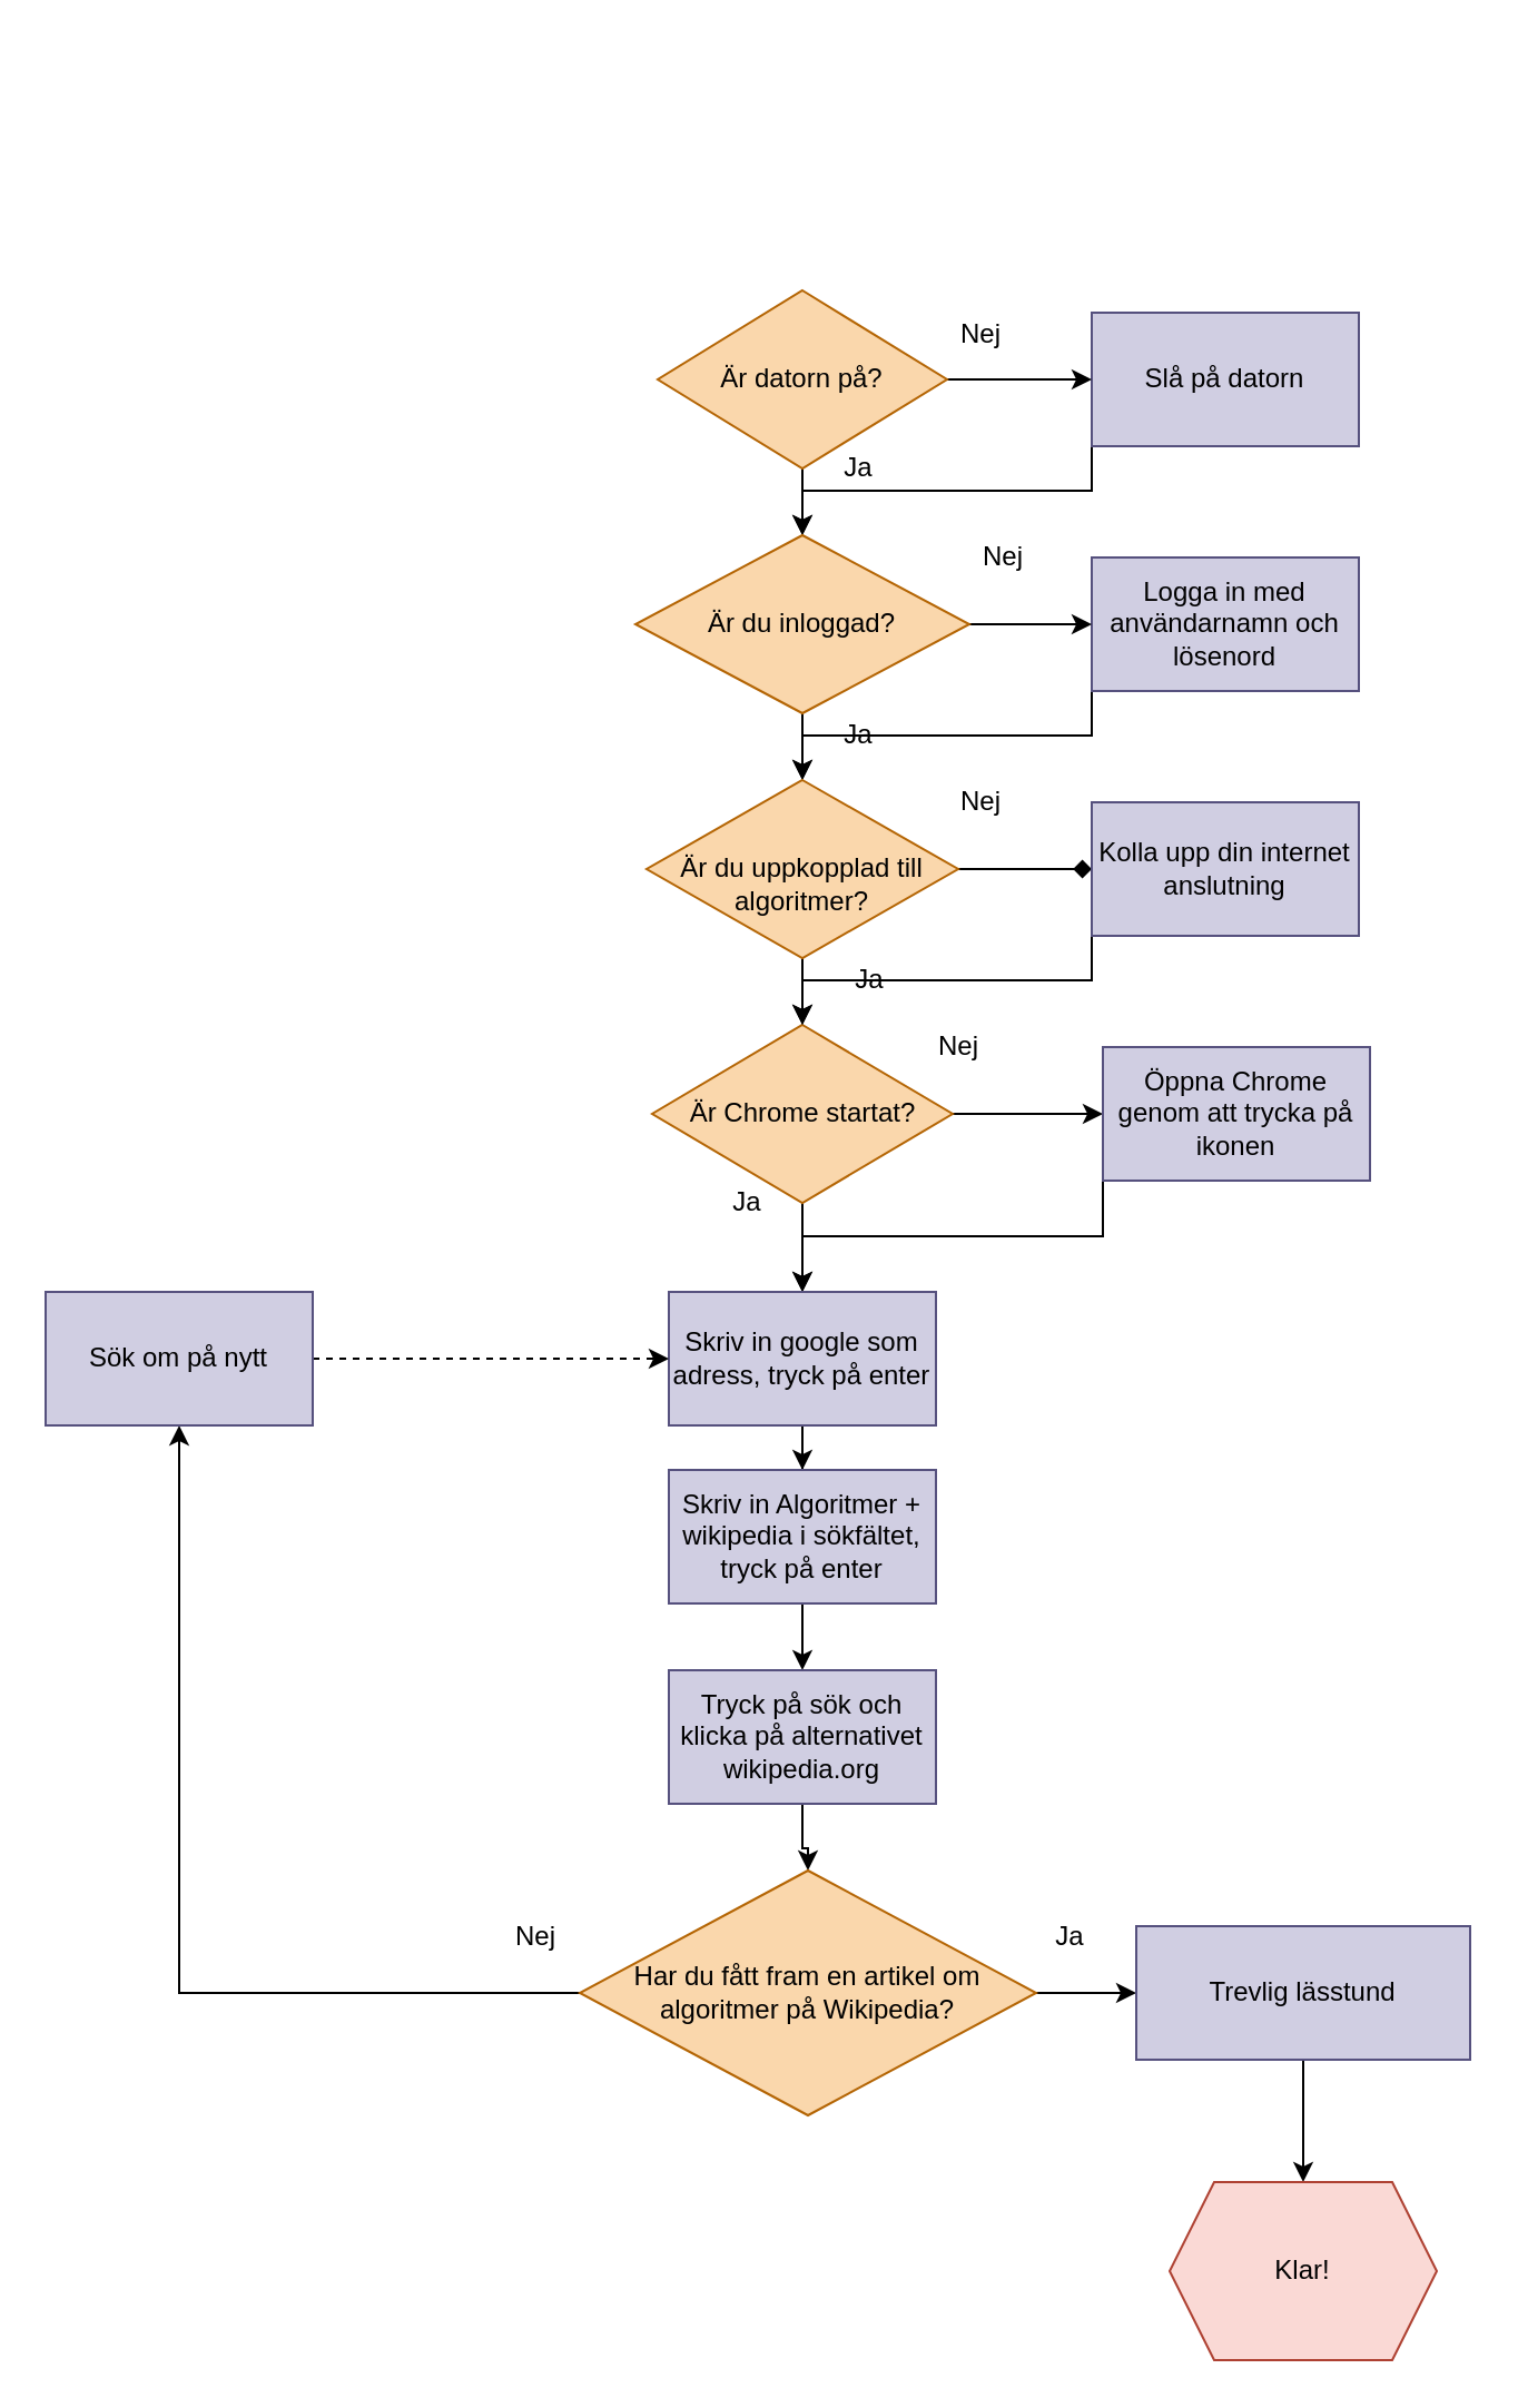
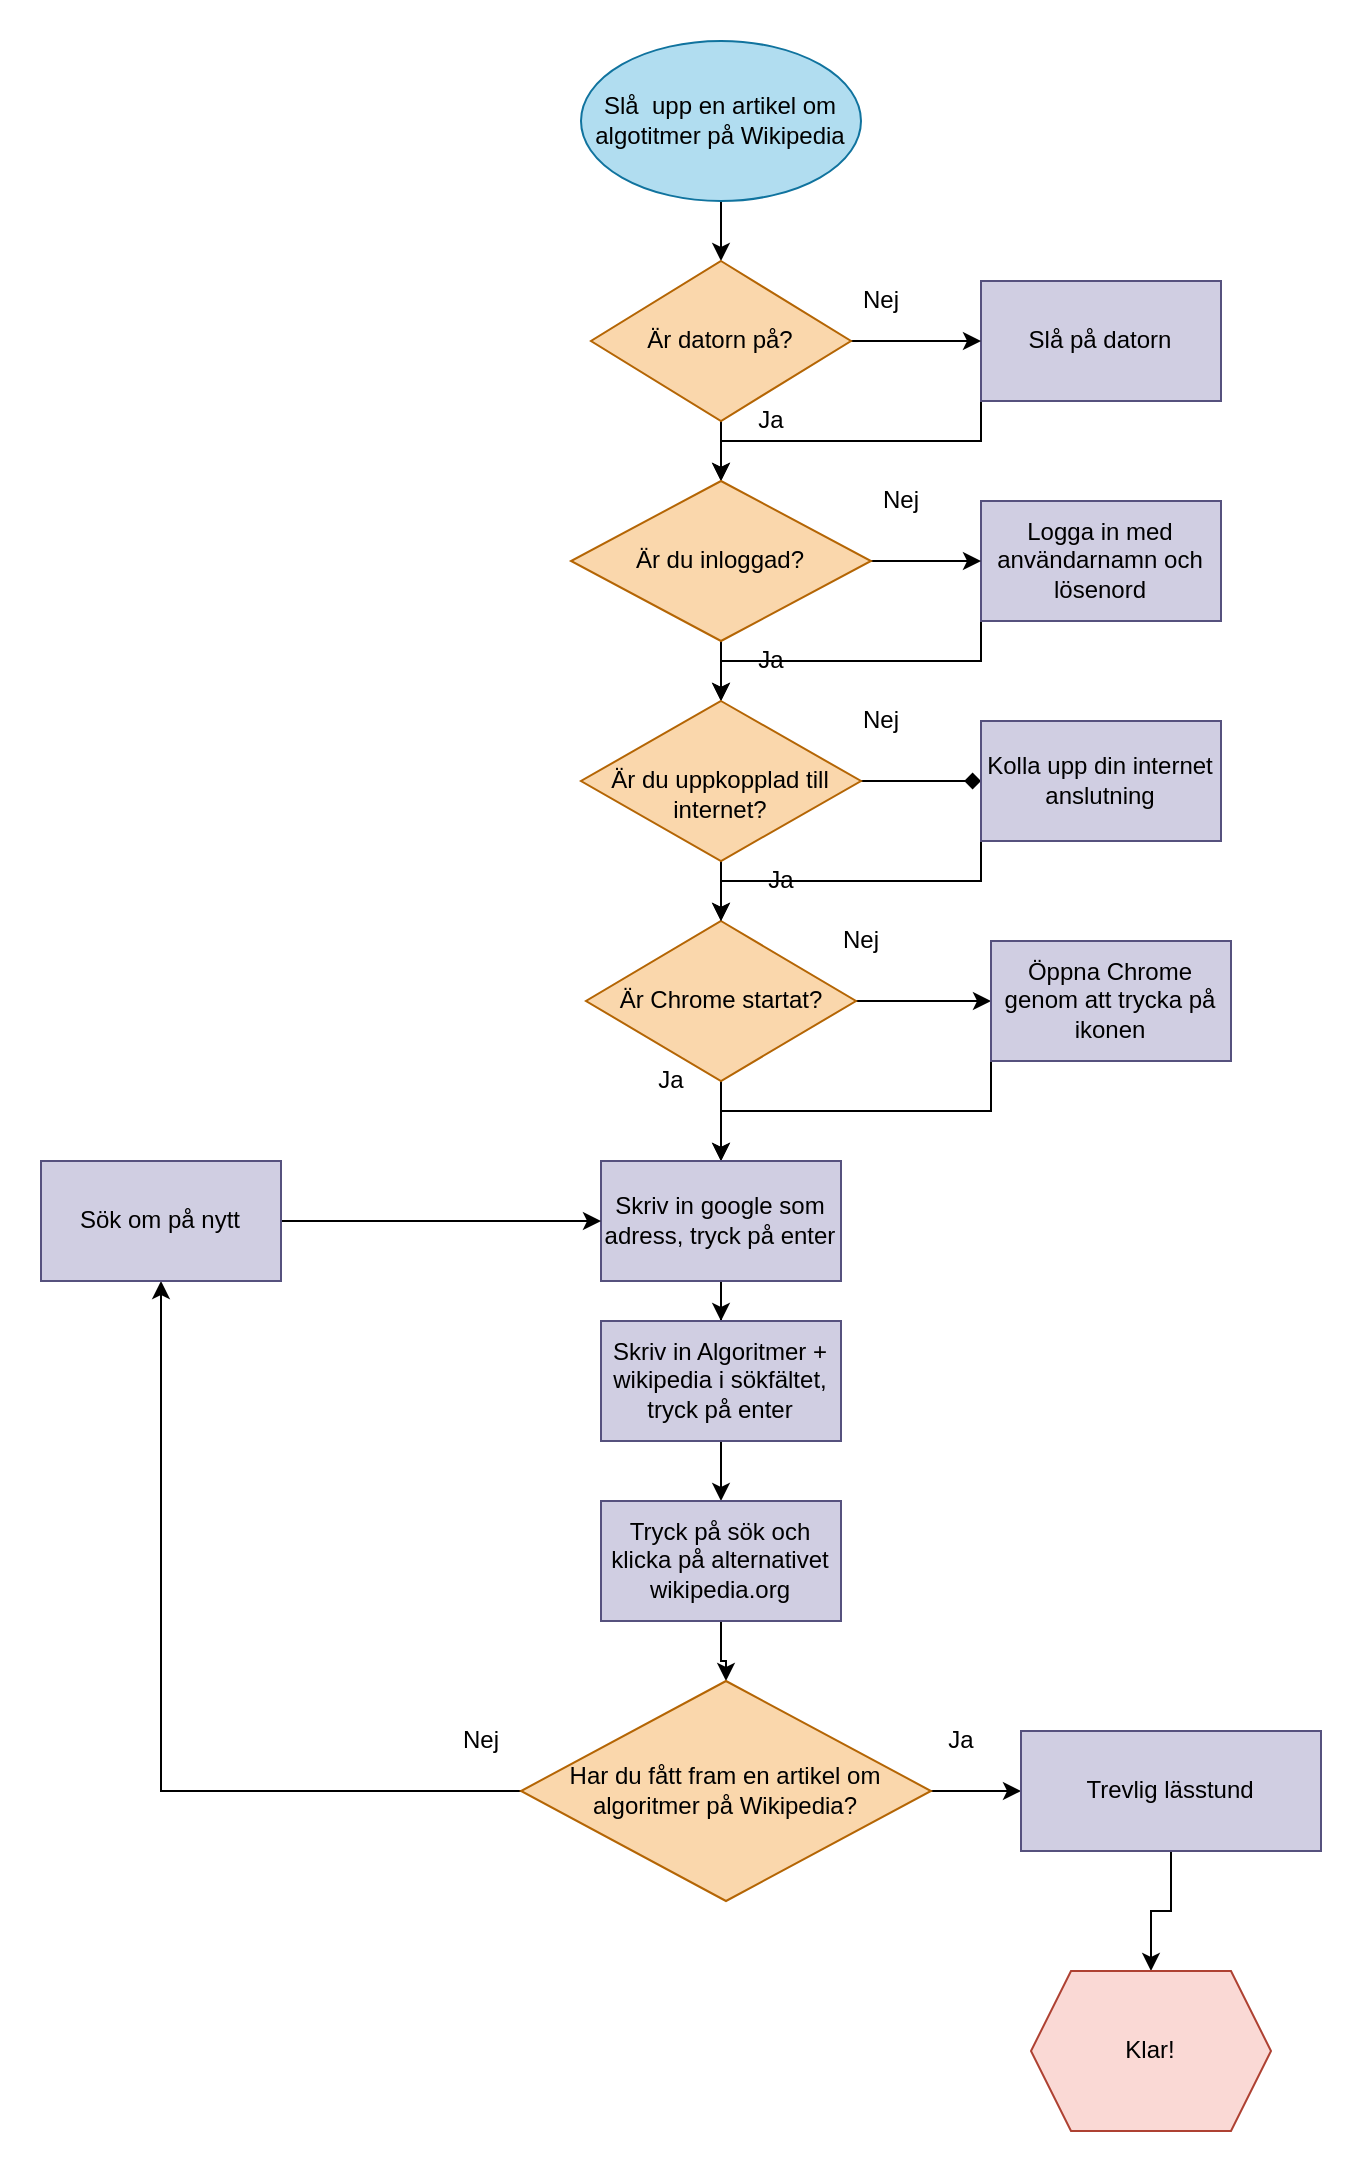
  <mxCell id="0" />
  <mxCell id="1" parent="0" />
+ <mxCell id="2" value="" style="edgeStyle=orthogonalEdgeStyle;rounded=0;orthogonalLoop=1;jettySize=auto;html=1;" edge="1" parent="1" source="3" target="10"><mxGeometry relative="1" as="geometry" /></mxCell>
+ <mxCell id="3" value="Slå&amp;nbsp; upp en artikel om algotitmer på Wikipedia" style="ellipse;whiteSpace=wrap;html=1;fillColor=#b1ddf0;strokeColor=#10739e;" vertex="1" parent="1"><mxGeometry x="290" y="20" width="140" height="80" as="geometry" /></mxCell>
  <mxCell id="4" style="edgeStyle=orthogonalEdgeStyle;rounded=0;orthogonalLoop=1;jettySize=auto;html=1;exitX=0;exitY=1;exitDx=0;exitDy=0;" edge="1" parent="1" source="5" target="13"><mxGeometry relative="1" as="geometry" /></mxCell>
  <mxCell id="5" value="Slå på datorn" style="rounded=0;whiteSpace=wrap;html=1;fillColor=#d0cee2;strokeColor=#56517e;" vertex="1" parent="1"><mxGeometry x="490" y="140" width="120" height="60" as="geometry" /></mxCell>
  <mxCell id="6" style="edgeStyle=orthogonalEdgeStyle;rounded=0;orthogonalLoop=1;jettySize=auto;html=1;exitX=0;exitY=1;exitDx=0;exitDy=0;" edge="1" parent="1" source="7" target="33"><mxGeometry relative="1" as="geometry" /></mxCell>
  <mxCell id="7" value="Logga in med användarnamn och lösenord" style="rounded=0;whiteSpace=wrap;html=1;fillColor=#d0cee2;strokeColor=#56517e;" vertex="1" parent="1"><mxGeometry x="490" y="250" width="120" height="60" as="geometry" /></mxCell>
  <mxCell id="8" value="" style="edgeStyle=orthogonalEdgeStyle;rounded=0;orthogonalLoop=1;jettySize=auto;html=1;" edge="1" parent="1" source="10" target="5"><mxGeometry relative="1" as="geometry" /></mxCell>
  <mxCell id="9" value="" style="edgeStyle=orthogonalEdgeStyle;rounded=0;orthogonalLoop=1;jettySize=auto;html=1;" edge="1" parent="1" source="10" target="13"><mxGeometry relative="1" as="geometry" /></mxCell>
  <mxCell id="10" value="Är datorn på?" style="rhombus;whiteSpace=wrap;html=1;fillColor=#fad7ac;strokeColor=#b46504;" vertex="1" parent="1"><mxGeometry x="295" y="130" width="130" height="80" as="geometry" /></mxCell>
  <mxCell id="11" value="" style="edgeStyle=orthogonalEdgeStyle;rounded=0;orthogonalLoop=1;jettySize=auto;html=1;" edge="1" parent="1" source="13" target="7"><mxGeometry relative="1" as="geometry" /></mxCell>
  <mxCell id="12" value="" style="edgeStyle=orthogonalEdgeStyle;rounded=0;orthogonalLoop=1;jettySize=auto;html=1;" edge="1" parent="1" source="13" target="33"><mxGeometry relative="1" as="geometry" /></mxCell>
  <mxCell id="13" value="Är du inloggad?" style="rhombus;whiteSpace=wrap;html=1;fillColor=#fad7ac;strokeColor=#b46504;" vertex="1" parent="1"><mxGeometry x="285" y="240" width="150" height="80" as="geometry" /></mxCell>
  <mxCell id="14" value="Ja" style="text;html=1;align=center;verticalAlign=middle;resizable=0;points=[];autosize=1;" vertex="1" parent="1"><mxGeometry x="370" y="200" width="30" height="20" as="geometry" /></mxCell>
  <mxCell id="15" value="Nej" style="text;html=1;align=center;verticalAlign=middle;resizable=0;points=[];autosize=1;" vertex="1" parent="1"><mxGeometry x="425" y="140" width="30" height="20" as="geometry" /></mxCell>
  <mxCell id="16" value="Nej" style="text;html=1;align=center;verticalAlign=middle;resizable=0;points=[];autosize=1;" vertex="1" parent="1"><mxGeometry x="435" y="240" width="30" height="20" as="geometry" /></mxCell>
  <mxCell id="17" style="edgeStyle=orthogonalEdgeStyle;rounded=0;orthogonalLoop=1;jettySize=auto;html=1;exitX=0.5;exitY=1;exitDx=0;exitDy=0;entryX=0.5;entryY=0;entryDx=0;entryDy=0;" edge="1" parent="1" source="19" target="24"><mxGeometry relative="1" as="geometry" /></mxCell>
  <mxCell id="18" value="" style="edgeStyle=orthogonalEdgeStyle;rounded=0;orthogonalLoop=1;jettySize=auto;html=1;" edge="1" parent="1" source="19" target="22"><mxGeometry relative="1" as="geometry" /></mxCell>
  <mxCell id="19" value="Är Chrome startat?" style="rhombus;whiteSpace=wrap;html=1;fillColor=#fad7ac;strokeColor=#b46504;" vertex="1" parent="1"><mxGeometry x="292.5" y="460" width="135" height="80" as="geometry" /></mxCell>
  <mxCell id="20" value="Ja" style="text;html=1;align=center;verticalAlign=middle;resizable=0;points=[];autosize=1;" vertex="1" parent="1"><mxGeometry x="370" y="320" width="30" height="20" as="geometry" /></mxCell>
  <mxCell id="21" style="edgeStyle=orthogonalEdgeStyle;rounded=0;orthogonalLoop=1;jettySize=auto;html=1;exitX=0;exitY=1;exitDx=0;exitDy=0;entryX=0.5;entryY=0;entryDx=0;entryDy=0;" edge="1" parent="1" source="22" target="24"><mxGeometry relative="1" as="geometry" /></mxCell>
  <mxCell id="22" value="Öppna Chrome genom att trycka på ikonen" style="rounded=0;whiteSpace=wrap;html=1;fillColor=#d0cee2;strokeColor=#56517e;" vertex="1" parent="1"><mxGeometry x="495" y="470" width="120" height="60" as="geometry" /></mxCell>
  <mxCell id="23" value="" style="edgeStyle=orthogonalEdgeStyle;rounded=0;orthogonalLoop=1;jettySize=auto;html=1;" edge="1" parent="1" source="24" target="28"><mxGeometry relative="1" as="geometry" /></mxCell>
  <mxCell id="24" value="Skriv in google som adress, tryck på enter" style="rounded=0;whiteSpace=wrap;html=1;fillColor=#d0cee2;strokeColor=#56517e;" vertex="1" parent="1"><mxGeometry x="300" y="580" width="120" height="60" as="geometry" /></mxCell>
  <mxCell id="25" value="Nej" style="text;html=1;align=center;verticalAlign=middle;resizable=0;points=[];autosize=1;" vertex="1" parent="1"><mxGeometry x="425" y="350" width="30" height="20" as="geometry" /></mxCell>
  <mxCell id="26" value="Ja" style="text;html=1;align=center;verticalAlign=middle;resizable=0;points=[];autosize=1;" vertex="1" parent="1"><mxGeometry x="375" y="430" width="30" height="20" as="geometry" /></mxCell>
  <mxCell id="27" value="" style="edgeStyle=orthogonalEdgeStyle;rounded=0;orthogonalLoop=1;jettySize=auto;html=1;" edge="1" parent="1" source="28" target="30"><mxGeometry relative="1" as="geometry" /></mxCell>
  <mxCell id="28" value="Skriv in Algoritmer + wikipedia i sökfältet, tryck på enter" style="rounded=0;whiteSpace=wrap;html=1;fillColor=#d0cee2;strokeColor=#56517e;" vertex="1" parent="1"><mxGeometry x="300" y="660" width="120" height="60" as="geometry" /></mxCell>
  <mxCell id="29" value="" style="edgeStyle=orthogonalEdgeStyle;rounded=0;orthogonalLoop=1;jettySize=auto;html=1;" edge="1" parent="1" source="30" target="40"><mxGeometry relative="1" as="geometry" /></mxCell>
  <mxCell id="30" value="Tryck på sök och klicka på alternativet wikipedia.org" style="rounded=0;whiteSpace=wrap;html=1;fillColor=#d0cee2;strokeColor=#56517e;" vertex="1" parent="1"><mxGeometry x="300" y="750" width="120" height="60" as="geometry" /></mxCell>
  <mxCell id="31" style="edgeStyle=orthogonalEdgeStyle;rounded=0;orthogonalLoop=1;jettySize=auto;html=1;exitX=0.5;exitY=1;exitDx=0;exitDy=0;entryX=0.5;entryY=0;entryDx=0;entryDy=0;" edge="1" parent="1" source="33" target="19"><mxGeometry relative="1" as="geometry" /></mxCell>
  <mxCell id="32" style="edgeStyle=orthogonalEdgeStyle;rounded=0;orthogonalLoop=1;jettySize=auto;html=1;exitX=1;exitY=0.5;exitDx=0;exitDy=0;entryX=0;entryY=0.5;entryDx=0;entryDy=0;endArrow=diamond;" edge="1" parent="1" source="33" target="35"><mxGeometry relative="1" as="geometry" /></mxCell>
- <mxCell id="33" value="&lt;br&gt;Är du uppkopplad till algoritmer?" style="rhombus;whiteSpace=wrap;html=1;fillColor=#fad7ac;strokeColor=#b46504;" vertex="1" parent="1"><mxGeometry x="290" y="350" width="140" height="80" as="geometry" /></mxCell>
+ <mxCell id="33" value="&lt;br&gt;Är du uppkopplad till internet?" style="rhombus;whiteSpace=wrap;html=1;fillColor=#fad7ac;strokeColor=#b46504;" vertex="1" parent="1"><mxGeometry x="290" y="350" width="140" height="80" as="geometry" /></mxCell>
  <mxCell id="34" style="edgeStyle=orthogonalEdgeStyle;rounded=0;orthogonalLoop=1;jettySize=auto;html=1;exitX=0;exitY=1;exitDx=0;exitDy=0;" edge="1" parent="1" source="35" target="19"><mxGeometry relative="1" as="geometry" /></mxCell>
  <mxCell id="35" value="Kolla upp din internet anslutning" style="rounded=0;whiteSpace=wrap;html=1;fillColor=#d0cee2;strokeColor=#56517e;" vertex="1" parent="1"><mxGeometry x="490" y="360" width="120" height="60" as="geometry" /></mxCell>
  <mxCell id="36" value="Nej" style="text;html=1;align=center;verticalAlign=middle;resizable=0;points=[];autosize=1;" vertex="1" parent="1"><mxGeometry x="415" y="460" width="30" height="20" as="geometry" /></mxCell>
  <mxCell id="37" value="Ja" style="text;html=1;align=center;verticalAlign=middle;resizable=0;points=[];autosize=1;" vertex="1" parent="1"><mxGeometry x="320" y="530" width="30" height="20" as="geometry" /></mxCell>
  <mxCell id="38" value="" style="edgeStyle=orthogonalEdgeStyle;rounded=0;orthogonalLoop=1;jettySize=auto;html=1;" edge="1" parent="1" source="40" target="44"><mxGeometry relative="1" as="geometry" /></mxCell>
  <mxCell id="39" value="" style="edgeStyle=orthogonalEdgeStyle;rounded=0;orthogonalLoop=1;jettySize=auto;html=1;" edge="1" parent="1" source="40" target="42"><mxGeometry relative="1" as="geometry" /></mxCell>
  <mxCell id="40" value="Har du fått fram en artikel om algoritmer på Wikipedia?" style="rhombus;whiteSpace=wrap;html=1;fillColor=#fad7ac;strokeColor=#b46504;" vertex="1" parent="1"><mxGeometry x="260" y="840" width="205" height="110" as="geometry" /></mxCell>
  <mxCell id="41" value="" style="edgeStyle=orthogonalEdgeStyle;rounded=0;orthogonalLoop=1;jettySize=auto;html=1;" edge="1" parent="1" source="42" target="47"><mxGeometry relative="1" as="geometry" /></mxCell>
  <mxCell id="42" value="Trevlig lässtund" style="rounded=0;whiteSpace=wrap;html=1;fillColor=#d0cee2;strokeColor=#56517e;" vertex="1" parent="1"><mxGeometry x="510" y="865" width="150" height="60" as="geometry" /></mxCell>
- <mxCell id="43" style="edgeStyle=orthogonalEdgeStyle;rounded=0;orthogonalLoop=1;jettySize=auto;html=1;entryX=0;entryY=0.5;entryDx=0;entryDy=0;dashed=1;" edge="1" parent="1" source="44" target="24"><mxGeometry relative="1" as="geometry"><mxPoint x="160" y="580" as="targetPoint" /></mxGeometry></mxCell>
+ <mxCell id="43" style="edgeStyle=orthogonalEdgeStyle;rounded=0;orthogonalLoop=1;jettySize=auto;html=1;entryX=0;entryY=0.5;entryDx=0;entryDy=0;" edge="1" parent="1" source="44" target="24"><mxGeometry relative="1" as="geometry"><mxPoint x="160" y="580" as="targetPoint" /></mxGeometry></mxCell>
  <mxCell id="44" value="Sök om på nytt" style="rounded=0;whiteSpace=wrap;html=1;fillColor=#d0cee2;strokeColor=#56517e;" vertex="1" parent="1"><mxGeometry x="20" y="580" width="120" height="60" as="geometry" /></mxCell>
  <mxCell id="45" value="Ja" style="text;html=1;align=center;verticalAlign=middle;resizable=0;points=[];autosize=1;" vertex="1" parent="1"><mxGeometry x="465" y="860" width="30" height="20" as="geometry" /></mxCell>
  <mxCell id="46" value="Nej" style="text;html=1;align=center;verticalAlign=middle;resizable=0;points=[];autosize=1;" vertex="1" parent="1"><mxGeometry x="225" y="860" width="30" height="20" as="geometry" /></mxCell>
- <mxCell id="47" value="Klar!" style="shape=hexagon;perimeter=hexagonPerimeter2;whiteSpace=wrap;html=1;fixedSize=1;fillColor=#fad9d5;strokeColor=#ae4132;" vertex="1" parent="1"><mxGeometry x="525" y="980" width="120" height="80" as="geometry" /></mxCell>
+ <mxCell id="47" value="Klar!" style="shape=hexagon;perimeter=hexagonPerimeter2;whiteSpace=wrap;html=1;fixedSize=1;fillColor=#fad9d5;strokeColor=#ae4132;" vertex="1" parent="1"><mxGeometry x="515" y="985" width="120" height="80" as="geometry" /></mxCell>
